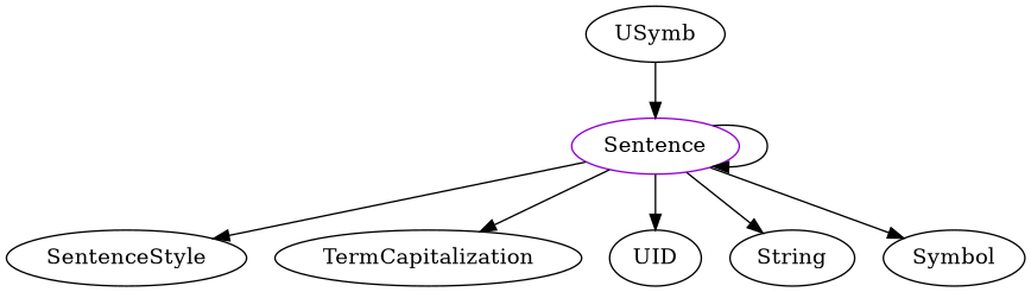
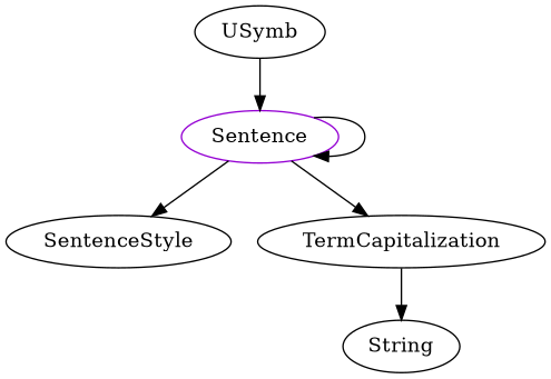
  digraph {
    n1 [color=darkviolet label=Sentence shape=oval]
    SentenceStyle
    TermCapitalization
-   UID
    String
-   Symbol
    USymb
    n1 -> n1
    n1 -> SentenceStyle
    n1 -> TermCapitalization
-   n1 -> UID
-   n1 -> String
-   n1 -> Symbol
+   TermCapitalization -> String
    USymb -> n1
  }
